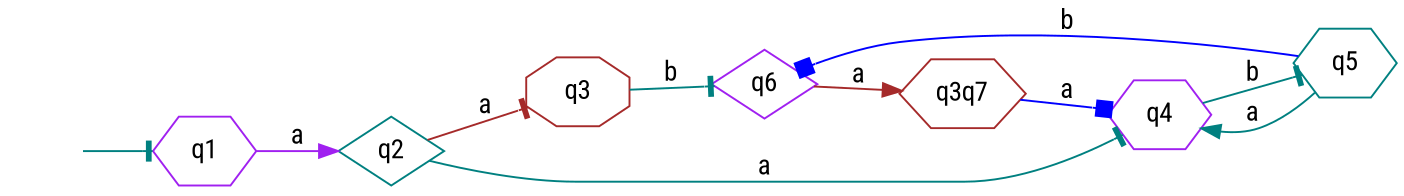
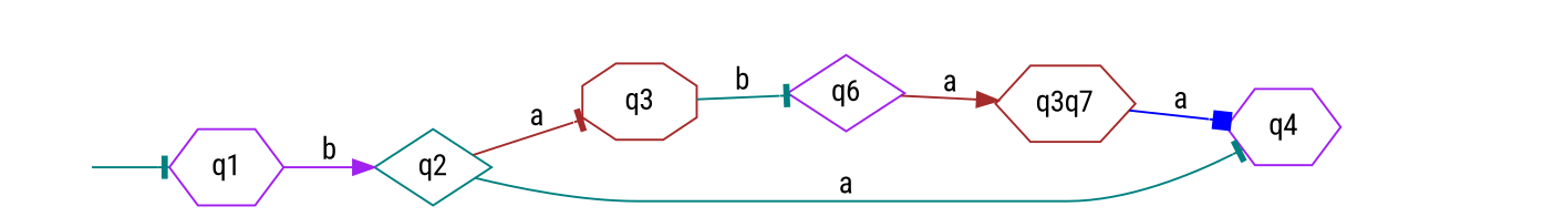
  digraph {
    fontname="Roboto Condensed"
    rankdir=LR
    node [fontname="Roboto Condensed" shape=hexagon color=purple]
    edge [arrowhead=tee color=teal fontname="Roboto Condensed"]
    q0 [shape=circle style=invis color=""]
    q1
    q2 [color=teal shape=diamond]
    q3 [color=brown shape=octagon]
    q4
    q6 [shape=diamond]
    q3q7 [color=brown]
-   q5 [color=teal]
    q0 -> q1
-   q1 -> q2 [arrowhead=normal color=purple label=a]
+   q1 -> q2 [arrowhead=normal color=purple label=b]
    q2 -> q3 [color=brown label=a]
    q2 -> q4 [label=a]
    q3 -> q6 [label=b]
-   q4 -> q5 [label=b]
    q6 -> q3q7 [arrowhead=normal color=brown label=a]
    q3q7 -> q4 [arrowhead=box color=blue label=a]
-   q5 -> q4 [arrowhead=normal label=a]
-   q5 -> q6 [arrowhead=box color=blue label=b]
  }
